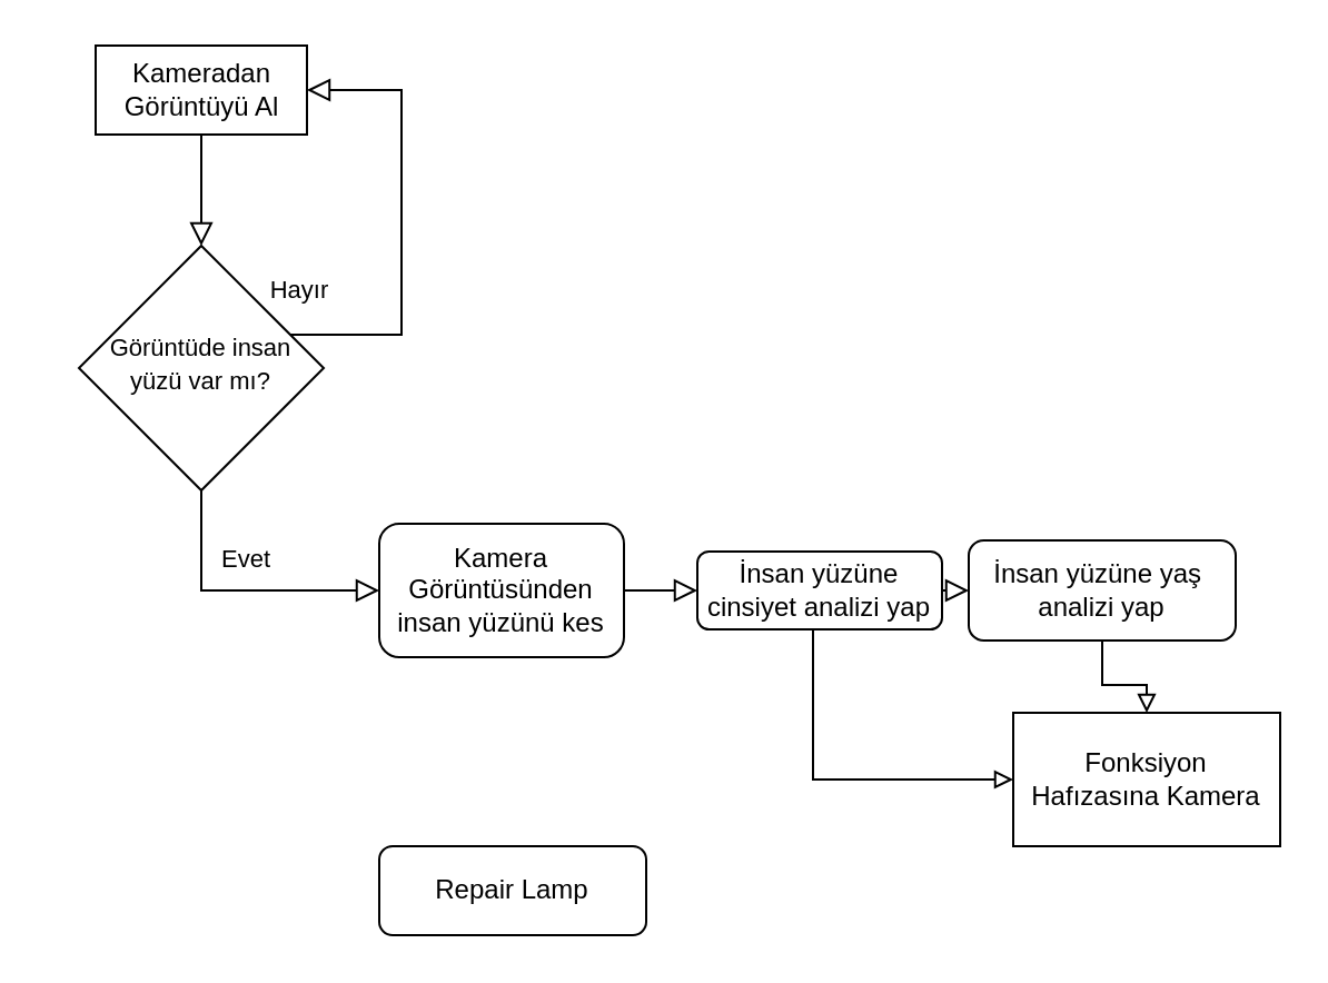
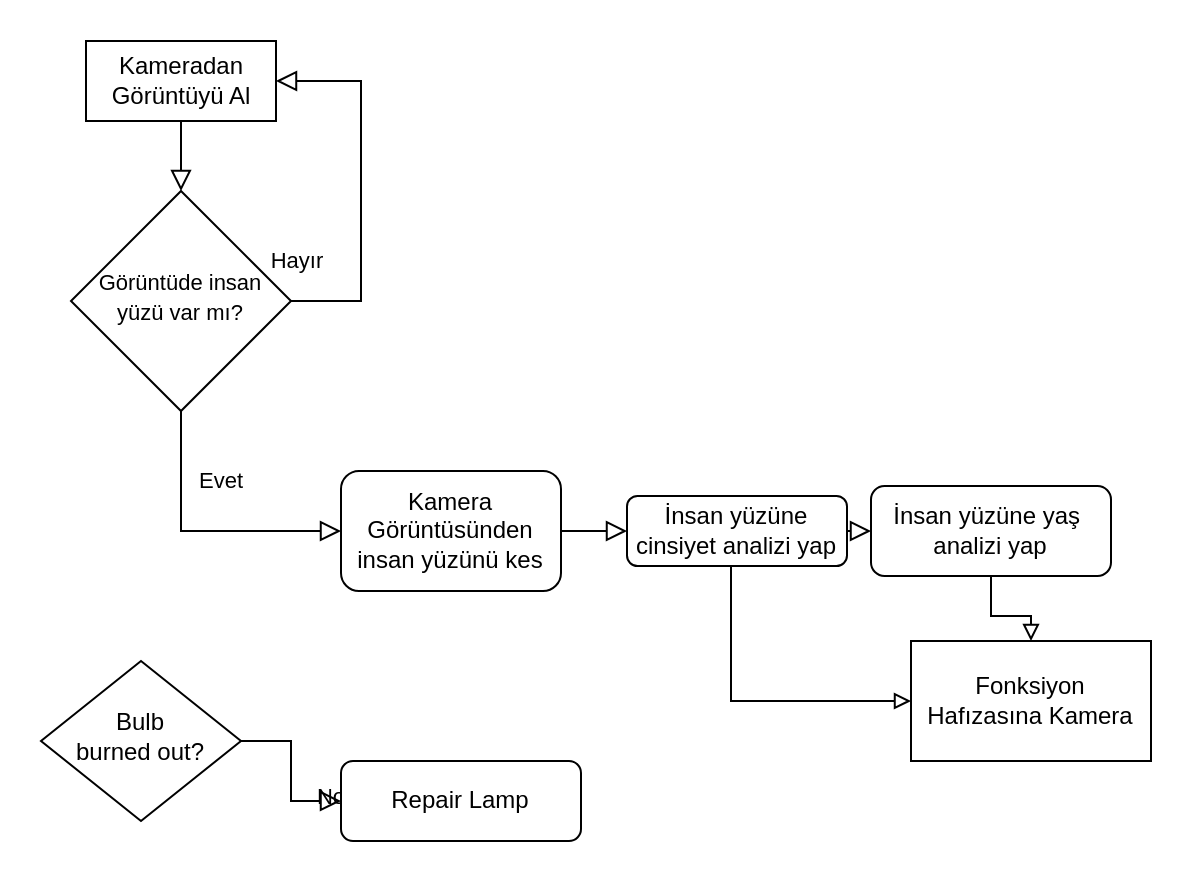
  <mxCell id="0" />
  <mxCell id="1" parent="0" />
  <mxCell id="2" value="Evet" style="rounded=0;html=1;jettySize=auto;orthogonalLoop=1;fontSize=11;endArrow=block;endFill=0;endSize=8;strokeWidth=1;shadow=0;labelBackgroundColor=none;edgeStyle=orthogonalEdgeStyle;entryX=0;entryY=0.5;entryDx=0;entryDy=0;" parent="1" source="4" edge="1"><mxGeometry x="-0.499" y="20" relative="1" as="geometry"><mxPoint as="offset" /><mxPoint x="170" y="265" as="targetPoint" /><Array as="points"><mxPoint x="90" y="265" /></Array></mxGeometry></mxCell>
  <mxCell id="3" value="Hayır" style="edgeStyle=orthogonalEdgeStyle;rounded=0;html=1;jettySize=auto;orthogonalLoop=1;fontSize=11;endArrow=block;endFill=0;endSize=8;strokeWidth=1;shadow=0;labelBackgroundColor=none;entryX=1;entryY=0.5;entryDx=0;entryDy=0;" parent="1" source="4" target="9" edge="1"><mxGeometry x="-0.963" y="20" relative="1" as="geometry"><mxPoint as="offset" /><mxPoint x="250" y="40" as="targetPoint" /><Array as="points"><mxPoint x="180" y="150" /><mxPoint x="180" y="40" /></Array></mxGeometry></mxCell>
- <mxCell id="4" value="&lt;div&gt;&lt;span style=&quot;font-size: 11px&quot;&gt;Görüntüde i&lt;/span&gt;&lt;span style=&quot;font-size: 11px&quot;&gt;nsan yüzü var mı?&lt;/span&gt;&lt;/div&gt;" style="rhombus;whiteSpace=wrap;html=1;shadow=0;fontFamily=Helvetica;fontSize=12;align=center;strokeWidth=1;spacing=6;spacingTop=-4;" parent="1" vertex="1"><mxGeometry x="35" y="110" width="110" height="110" as="geometry" /></mxCell>
+ <mxCell id="4" value="&lt;div&gt;&lt;span style=&quot;font-size: 11px&quot;&gt;Görüntüde i&lt;/span&gt;&lt;span style=&quot;font-size: 11px&quot;&gt;nsan yüzü var mı?&lt;/span&gt;&lt;/div&gt;" style="rhombus;whiteSpace=wrap;html=1;shadow=0;fontFamily=Helvetica;fontSize=12;align=center;strokeWidth=1;spacing=6;spacingTop=-4;" parent="1" vertex="1"><mxGeometry x="35" y="95" width="110" height="110" as="geometry" /></mxCell>
+ <mxCell id="5" value="No" style="rounded=0;html=1;jettySize=auto;orthogonalLoop=1;fontSize=11;endArrow=block;endFill=0;endSize=8;strokeWidth=1;shadow=0;labelBackgroundColor=none;edgeStyle=orthogonalEdgeStyle;" parent="1" source="6" target="7" edge="1"><mxGeometry x="0.333" y="20" relative="1" as="geometry"><mxPoint as="offset" /></mxGeometry></mxCell>
+ <mxCell id="6" value="Bulb&lt;br&gt;burned out?" style="rhombus;whiteSpace=wrap;html=1;shadow=0;fontFamily=Helvetica;fontSize=12;align=center;strokeWidth=1;spacing=6;spacingTop=-4;" parent="1" vertex="1"><mxGeometry x="20" y="330" width="100" height="80" as="geometry" /></mxCell>
  <mxCell id="7" value="Repair Lamp" style="rounded=1;whiteSpace=wrap;html=1;fontSize=12;glass=0;strokeWidth=1;shadow=0;" parent="1" vertex="1"><mxGeometry x="170" y="380" width="120" height="40" as="geometry" /></mxCell>
  <mxCell id="8" value="" style="rounded=0;html=1;jettySize=auto;orthogonalLoop=1;fontSize=11;endArrow=block;endFill=0;endSize=8;strokeWidth=1;shadow=0;labelBackgroundColor=none;edgeStyle=orthogonalEdgeStyle;exitX=1;exitY=0.5;exitDx=0;exitDy=0;entryX=0;entryY=0.5;entryDx=0;entryDy=0;" edge="1" parent="1"><mxGeometry relative="1" as="geometry"><mxPoint x="280" y="265" as="sourcePoint" /><mxPoint x="313" y="265" as="targetPoint" /><Array as="points"><mxPoint x="290" y="265" /><mxPoint x="290" y="265" /></Array></mxGeometry></mxCell>
  <mxCell id="9" value="Kameradan Görüntüyü Al" style="rounded=0;whiteSpace=wrap;html=1;shadow=0;" vertex="1" parent="1"><mxGeometry x="42.5" y="20" width="95" height="40" as="geometry" /></mxCell>
  <mxCell id="10" value="" style="rounded=0;html=1;jettySize=auto;orthogonalLoop=1;fontSize=11;endArrow=block;endFill=0;endSize=8;strokeWidth=1;shadow=0;labelBackgroundColor=none;edgeStyle=orthogonalEdgeStyle;exitX=0.5;exitY=1;exitDx=0;exitDy=0;entryX=0.5;entryY=0;entryDx=0;entryDy=0;" edge="1" parent="1" source="9" target="4"><mxGeometry relative="1" as="geometry"><mxPoint x="100" y="10" as="sourcePoint" /><mxPoint x="100" y="30" as="targetPoint" /><Array as="points"><mxPoint x="90" y="80" /><mxPoint x="90" y="80" /></Array></mxGeometry></mxCell>
  <mxCell id="11" style="edgeStyle=orthogonalEdgeStyle;rounded=0;orthogonalLoop=1;jettySize=auto;html=1;endArrow=block;endFill=0;entryX=0;entryY=0.5;entryDx=0;entryDy=0;exitX=0.5;exitY=1;exitDx=0;exitDy=0;" edge="1" parent="1" source="15" target="13"><mxGeometry relative="1" as="geometry"><mxPoint x="380" y="360" as="targetPoint" /><mxPoint x="369.65" y="285.64" as="sourcePoint" /><Array as="points"><mxPoint x="365" y="350" /></Array></mxGeometry></mxCell>
  <mxCell id="12" value="" style="rounded=0;html=1;jettySize=auto;orthogonalLoop=1;fontSize=11;endArrow=block;endFill=0;endSize=8;strokeWidth=1;shadow=0;labelBackgroundColor=none;edgeStyle=orthogonalEdgeStyle;exitX=1;exitY=0.5;exitDx=0;exitDy=0;entryX=0;entryY=0.5;entryDx=0;entryDy=0;" edge="1" parent="1" target="17"><mxGeometry relative="1" as="geometry"><mxPoint x="423" y="265" as="sourcePoint" /><mxPoint x="460" y="265" as="targetPoint" /><Array as="points" /></mxGeometry></mxCell>
  <mxCell id="13" value="Fonksiyon &lt;br&gt;Hafızasına Kamera" style="rounded=0;whiteSpace=wrap;html=1;shadow=0;glass=0;sketch=0;" vertex="1" parent="1"><mxGeometry x="455" y="320" width="120" height="60" as="geometry" /></mxCell>
  <mxCell id="14" value="&lt;span&gt;Kamera Görüntüsünden insan yüzünü kes&lt;/span&gt;" style="rounded=1;whiteSpace=wrap;html=1;shadow=0;glass=0;sketch=0;" vertex="1" parent="1"><mxGeometry x="170" y="235" width="110" height="60" as="geometry" /></mxCell>
  <mxCell id="15" value="&lt;span&gt;İnsan yüzüne cinsiyet analizi yap&lt;/span&gt;" style="rounded=1;whiteSpace=wrap;html=1;shadow=0;glass=0;sketch=0;" vertex="1" parent="1"><mxGeometry x="313" y="247.5" width="110" height="35" as="geometry" /></mxCell>
  <mxCell id="16" value="" style="edgeStyle=orthogonalEdgeStyle;rounded=0;orthogonalLoop=1;jettySize=auto;html=1;endArrow=block;endFill=0;exitX=0.5;exitY=1;exitDx=0;exitDy=0;" edge="1" parent="1" source="17" target="13"><mxGeometry relative="1" as="geometry"><mxPoint x="570" y="310" as="sourcePoint" /></mxGeometry></mxCell>
  <mxCell id="17" value="&lt;span&gt;İnsan yüzüne yaş&amp;nbsp; analizi yap&lt;br&gt;&lt;/span&gt;" style="rounded=1;whiteSpace=wrap;html=1;shadow=0;glass=0;sketch=0;" vertex="1" parent="1"><mxGeometry x="435" y="242.5" width="120" height="45" as="geometry" /></mxCell>
